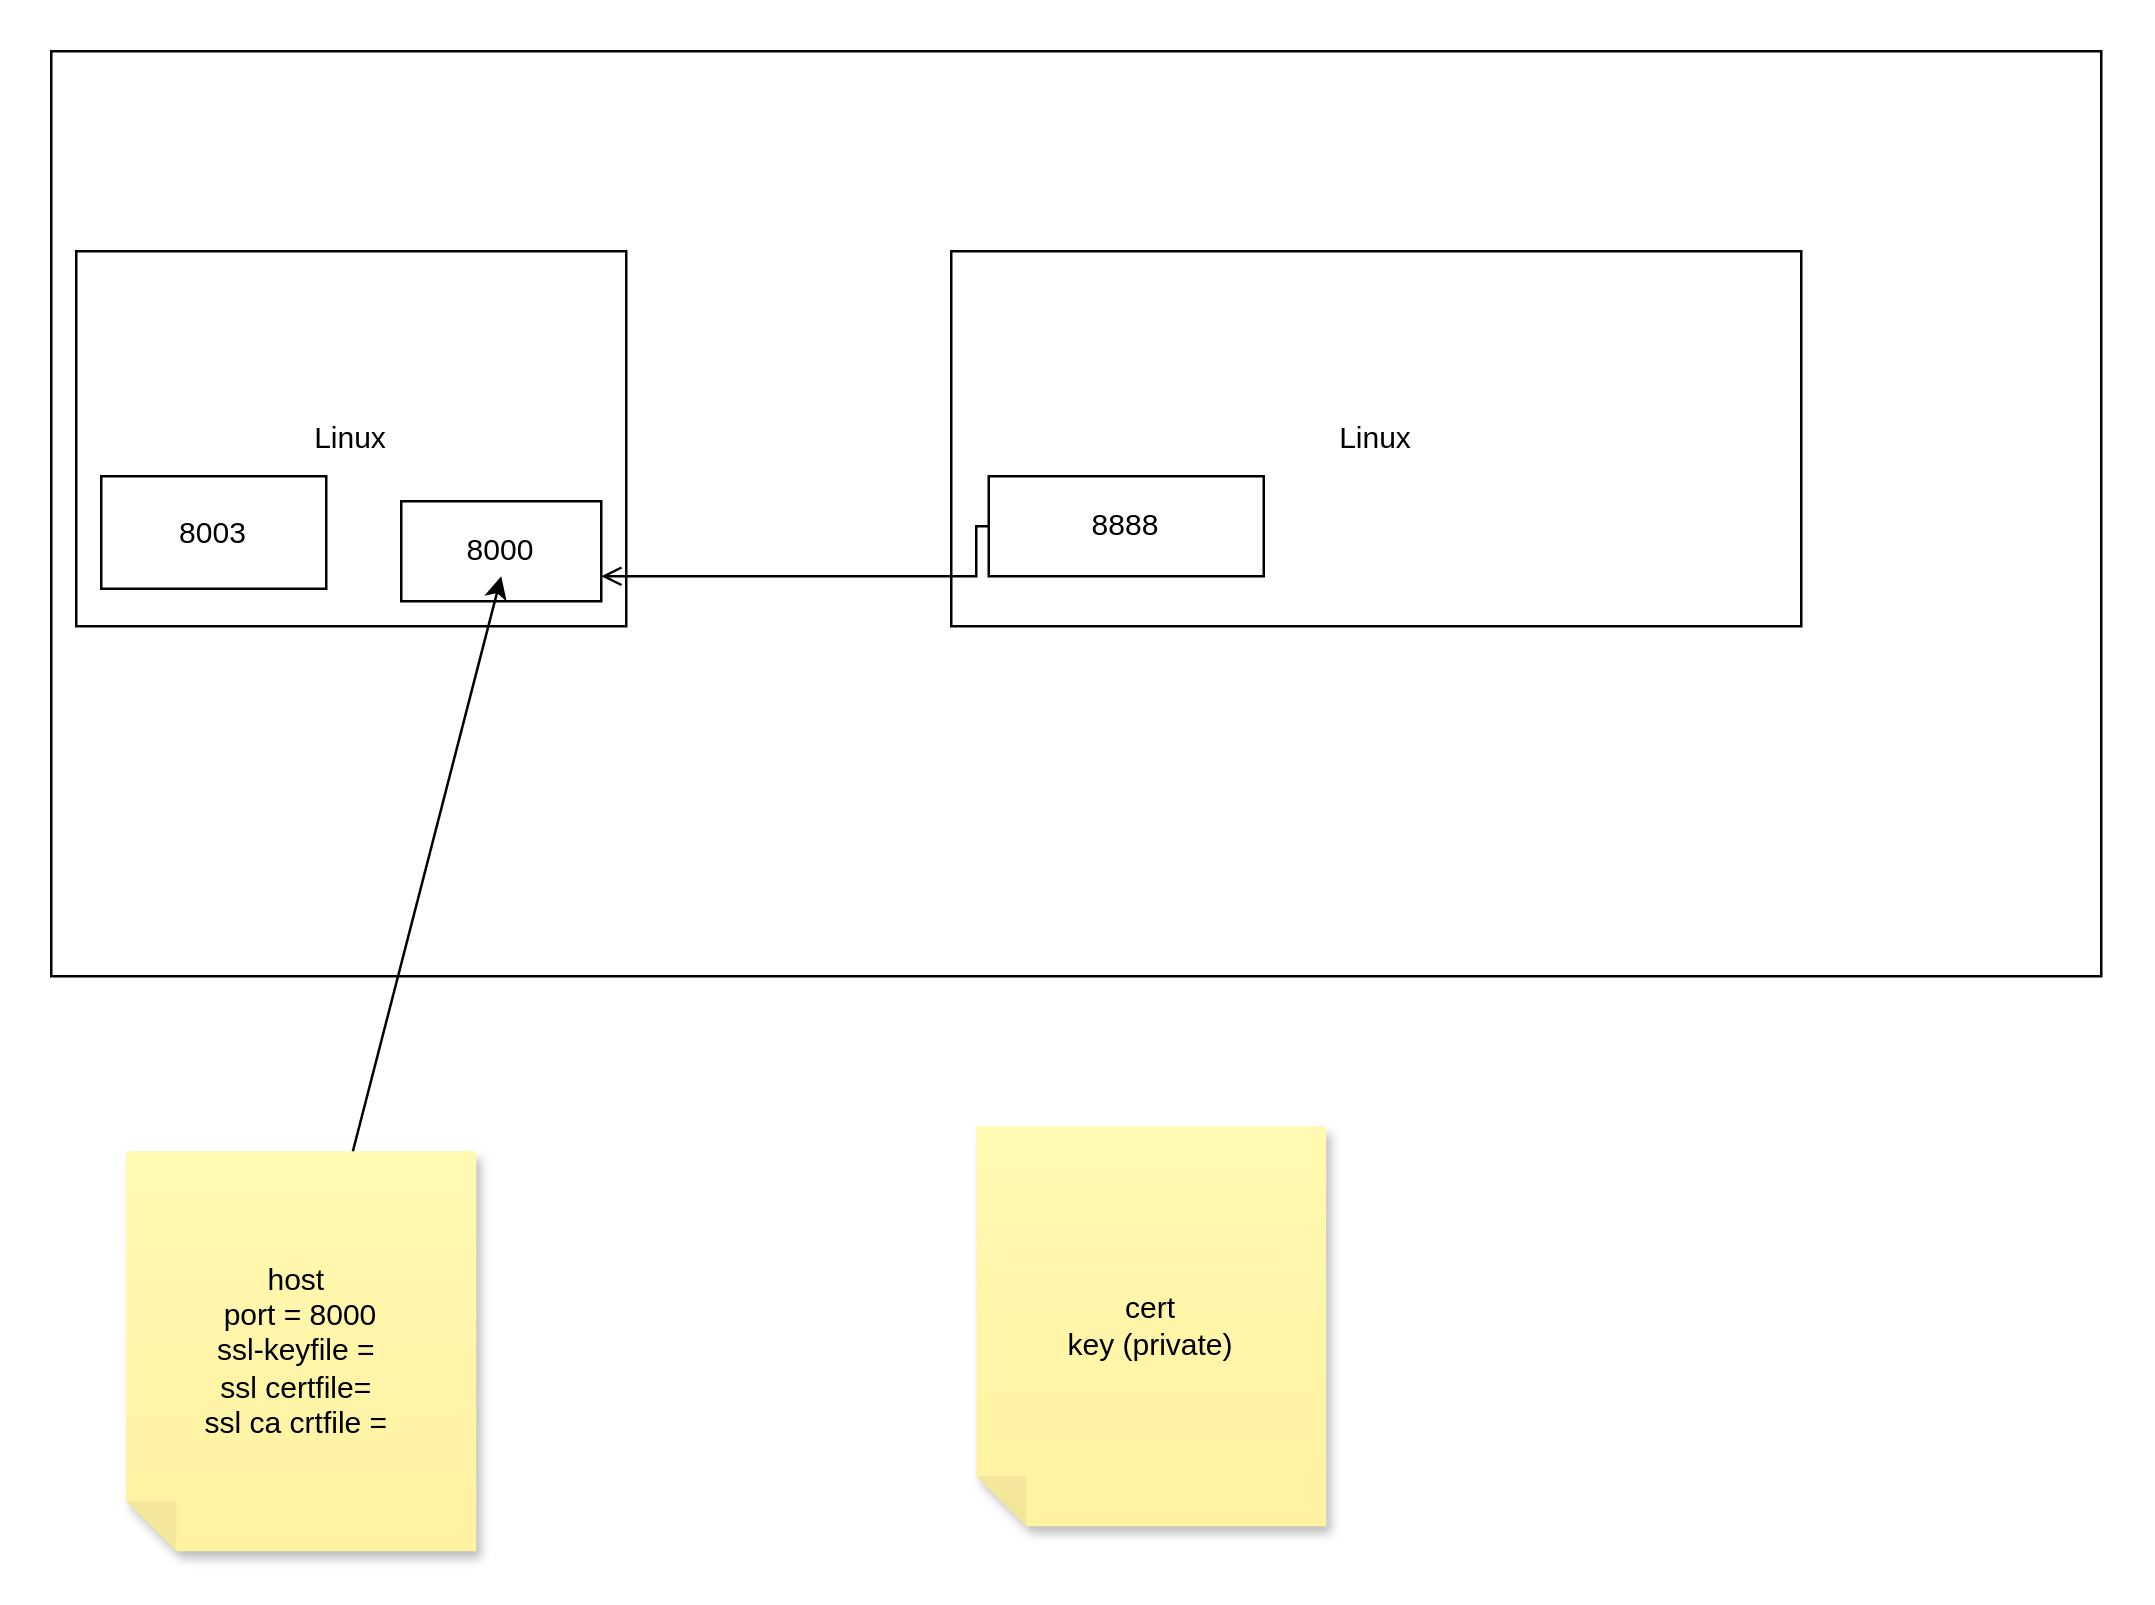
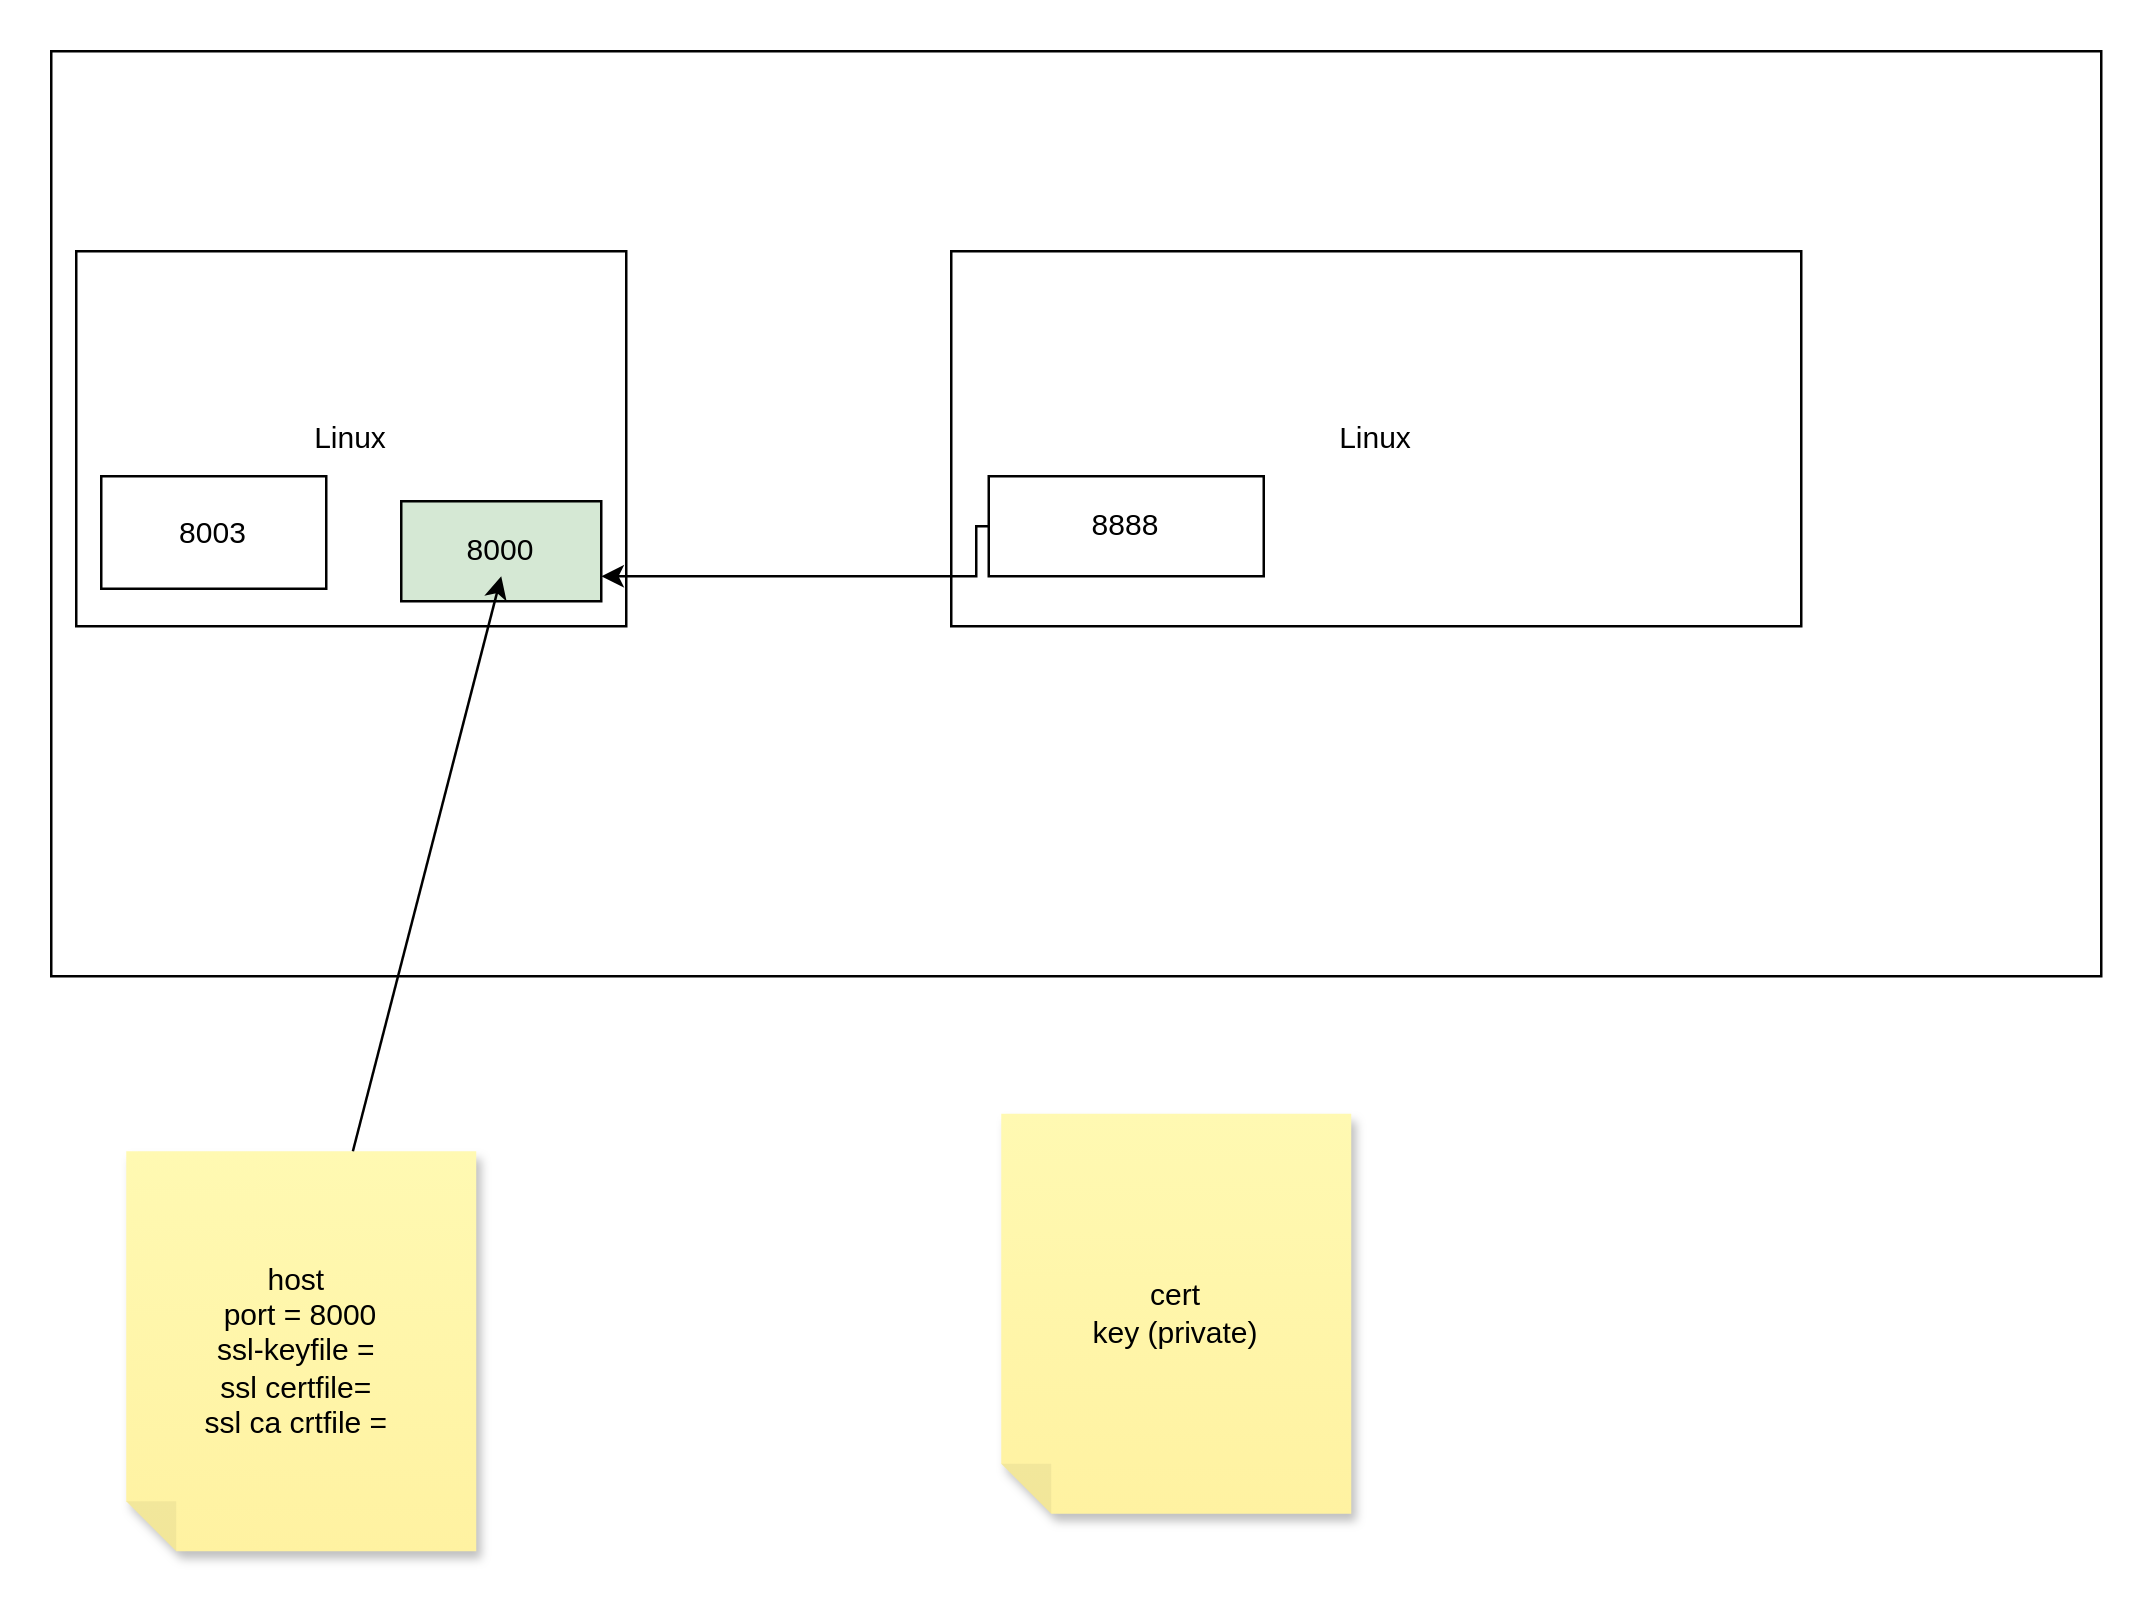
  <mxCell id="0" />
  <mxCell id="1" parent="0" />
  <mxCell id="2" value="" style="rounded=0;whiteSpace=wrap;html=1;" vertex="1" parent="1"><mxGeometry y="20" width="820" height="370" as="geometry" x="20" /></mxCell>
  <mxCell id="3" value="Linux" style="rounded=0;whiteSpace=wrap;html=1;" vertex="1" parent="1"><mxGeometry x="30" y="100" width="220" height="150" as="geometry" /></mxCell>
- <mxCell id="4" value="8000" style="rounded=0;whiteSpace=wrap;html=1;" vertex="1" parent="1"><mxGeometry x="160" y="200" width="80" height="40" as="geometry" /></mxCell>
+ <mxCell id="4" value="8000" style="rounded=0;whiteSpace=wrap;html=1;fillColor=#d5e8d4;" vertex="1" parent="1"><mxGeometry x="160" y="200" width="80" height="40" as="geometry" /></mxCell>
  <mxCell id="5" value="Linux" style="rounded=0;whiteSpace=wrap;html=1;" vertex="1" parent="1"><mxGeometry x="380" y="100" width="340" height="150" as="geometry" /></mxCell>
- <mxCell id="6" style="edgeStyle=orthogonalEdgeStyle;rounded=0;orthogonalLoop=1;jettySize=auto;html=1;exitX=0;exitY=0.5;exitDx=0;exitDy=0;entryX=1;entryY=0.75;entryDx=0;entryDy=0;endArrow=open;" edge="1" parent="1" source="7" target="4"><mxGeometry relative="1" as="geometry"><Array as="points"><mxPoint x="390" y="230" /></Array></mxGeometry></mxCell>
+ <mxCell id="6" style="edgeStyle=orthogonalEdgeStyle;rounded=0;orthogonalLoop=1;jettySize=auto;html=1;exitX=0;exitY=0.5;exitDx=0;exitDy=0;entryX=1;entryY=0.75;entryDx=0;entryDy=0;" edge="1" parent="1" source="7" target="4"><mxGeometry relative="1" as="geometry"><Array as="points"><mxPoint x="390" y="230" /></Array></mxGeometry></mxCell>
  <mxCell id="7" value="8888" style="rounded=0;whiteSpace=wrap;html=1;" vertex="1" parent="1"><mxGeometry x="395" y="190" width="110" height="40" as="geometry" /></mxCell>
  <mxCell id="8" value="host&amp;nbsp;&lt;div&gt;port = 8000&lt;/div&gt;&lt;div&gt;ssl-keyfile =&amp;nbsp;&lt;/div&gt;&lt;div&gt;ssl certfile=&amp;nbsp;&lt;/div&gt;&lt;div&gt;ssl ca crtfile =&amp;nbsp;&lt;/div&gt;" style="shape=note;whiteSpace=wrap;html=1;backgroundOutline=1;fontColor=#000000;darkOpacity=0.05;fillColor=#FFF9B2;strokeColor=none;fillStyle=solid;direction=west;gradientDirection=north;gradientColor=#FFF2A1;shadow=1;size=20;pointerEvents=1;" vertex="1" parent="1"><mxGeometry x="50" y="460" width="140" height="160" as="geometry" /></mxCell>
- <mxCell id="9" value="cert&lt;div&gt;key (private)&lt;/div&gt;" style="shape=note;whiteSpace=wrap;html=1;backgroundOutline=1;fontColor=#000000;darkOpacity=0.05;fillColor=#FFF9B2;strokeColor=none;fillStyle=solid;direction=west;gradientDirection=north;gradientColor=#FFF2A1;shadow=1;size=20;pointerEvents=1;" vertex="1" parent="1"><mxGeometry x="390" y="450" width="140" height="160" as="geometry" /></mxCell>
+ <mxCell id="9" value="cert&lt;div&gt;key (private)&lt;/div&gt;" style="shape=note;whiteSpace=wrap;html=1;backgroundOutline=1;fontColor=#000000;darkOpacity=0.05;fillColor=#FFF9B2;strokeColor=none;fillStyle=solid;direction=west;gradientDirection=north;gradientColor=#FFF2A1;shadow=1;size=20;pointerEvents=1;" vertex="1" parent="1"><mxGeometry x="400" y="445" width="140" height="160" as="geometry" /></mxCell>
  <mxCell id="10" value="8003" style="rounded=0;whiteSpace=wrap;html=1;" vertex="1" parent="1"><mxGeometry x="40" y="190" width="90" height="45" as="geometry" /></mxCell>
  <mxCell id="11" value="" style="endArrow=classic;html=1;rounded=0;" edge="1" parent="1" source="8"><mxGeometry width="50" height="50" relative="1" as="geometry"><mxPoint x="150" y="280" as="sourcePoint" /><mxPoint x="200" y="230" as="targetPoint" /></mxGeometry></mxCell>
